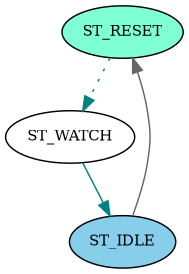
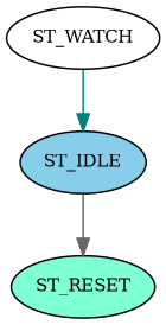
  digraph {
    node [fontsize=10 style=filled]
    edge [color=teal style=solid]
    ST_RESET [fillcolor=aquamarine]
    ST_IDLE [fillcolor=skyblue]
    ST_WATCH [fillcolor=white]
-   ST_RESET -> ST_WATCH [style=dotted]
    ST_IDLE -> ST_RESET [color=gray40]
    ST_WATCH -> ST_IDLE
  }
